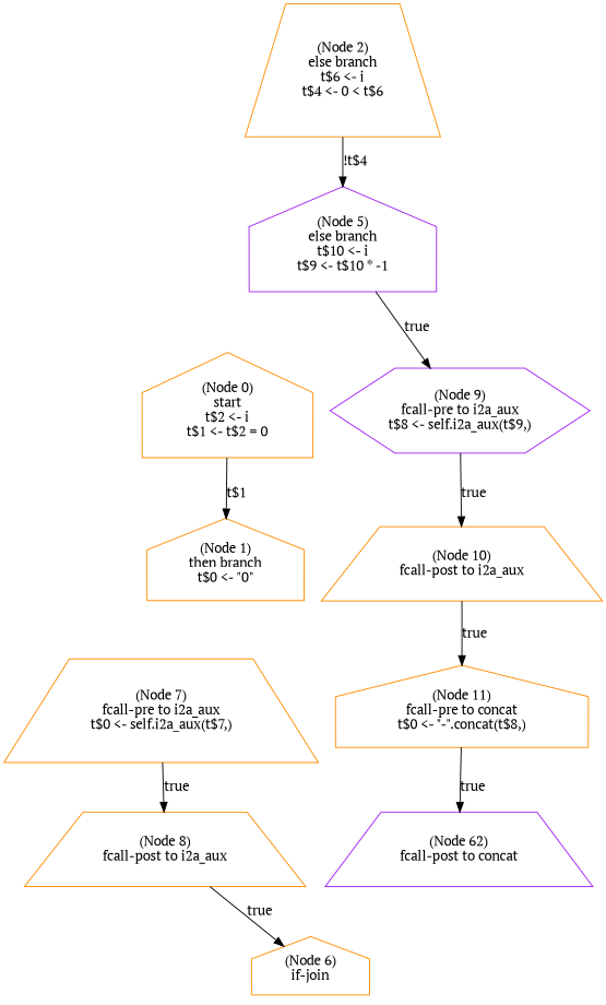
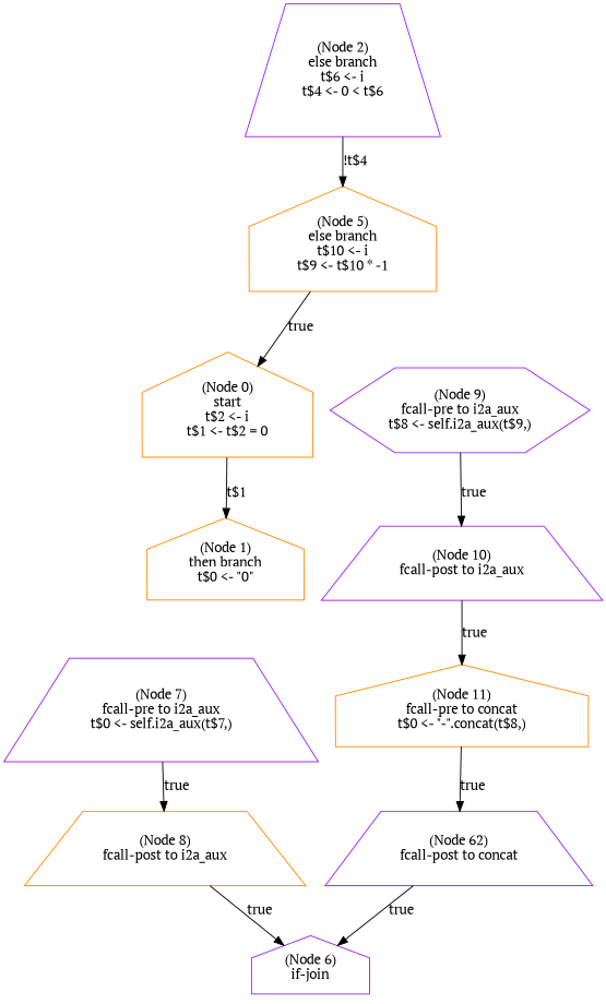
  digraph {
    fontname="PT Serif"
    node [color=darkorange fontname="PT Serif" shape=house]
    edge [fontname="PT Serif"]
    n1 [label="(Node 0)\nstart\nt$2 <- i\nt$1 <- t$2 = 0\n"]
    n2 [label="(Node 1)\nthen branch\nt$0 <- \"0\"\n"]
-   n3 [label="(Node 2)\nelse branch\nt$6 <- i\nt$4 <- 0 < t$6\n" shape=trapezium]
-   n4 [color=purple label="(Node 5)\nelse branch\nt$10 <- i\nt$9 <- t$10 * -1\n"]
+   n3 [color=purple label="(Node 2)\nelse branch\nt$6 <- i\nt$4 <- 0 < t$6\n" shape=trapezium]
+   n4 [label="(Node 5)\nelse branch\nt$10 <- i\nt$9 <- t$10 * -1\n"]
    n5 [color=purple label="(Node 9)\nfcall-pre to i2a_aux\nt$8 <- self.i2a_aux(t$9,)\n" shape=hexagon]
-   n6 [label="(Node 10)\nfcall-post to i2a_aux\n" shape=trapezium]
-   n7 [label="(Node 7)\nfcall-pre to i2a_aux\nt$0 <- self.i2a_aux(t$7,)\n" shape=trapezium]
+   n6 [color=purple label="(Node 10)\nfcall-post to i2a_aux\n" shape=trapezium]
+   n7 [color=purple label="(Node 7)\nfcall-pre to i2a_aux\nt$0 <- self.i2a_aux(t$7,)\n" shape=trapezium]
    n8 [label="(Node 8)\nfcall-post to i2a_aux\n" shape=trapezium]
-   n9 [label="(Node 6)\nif-join\n"]
+   n9 [color=purple label="(Node 6)\nif-join\n"]
    n10 [label="(Node 11)\nfcall-pre to concat\nt$0 <- \"-\".concat(t$8,)\n"]
    n11 [color=purple label="(Node 62)\nfcall-post to concat\n" shape=trapezium]
    n1 -> n2 [label="t$1"]
    n3 -> n4 [label="!t$4"]
-   n4 -> n5 [label=true]
+   n4 -> n1 [label=true]
    n5 -> n6 [label=true]
    n6 -> n10 [label=true]
    n7 -> n8 [label=true]
    n8 -> n9 [label=true]
    n10 -> n11 [label=true]
+   n11 -> n9 [label=true]
  }
